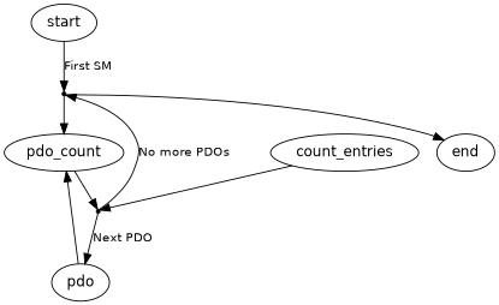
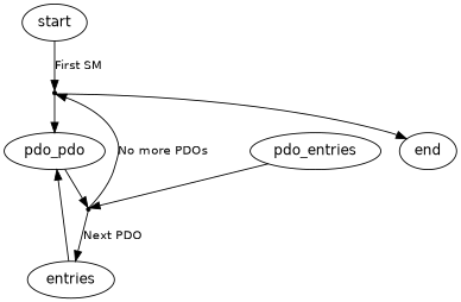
  digraph {
    node [fontname=Helvetica]
    edge [fontname=Helvetica fontsize=12 weight=5]
    action_next_sync [shape=point]
-   pdo_count
+   pdo_count [label=pdo_pdo]
    end
    start
    action_next_pdo [shape=point]
-   pdo
-   pdo_entries [label=count_entries]
+   pdo [label=entries]
+   pdo_entries
    action_next_sync -> pdo_count
    action_next_sync -> end [weight=""]
    pdo_count -> action_next_pdo
    start -> action_next_sync [label="First SM"]
    action_next_pdo -> action_next_sync [label="No more PDOs" weight=""]
    action_next_pdo -> pdo [label="Next PDO"]
    pdo -> pdo_count
    pdo_entries -> action_next_pdo [weight=""]
  }
